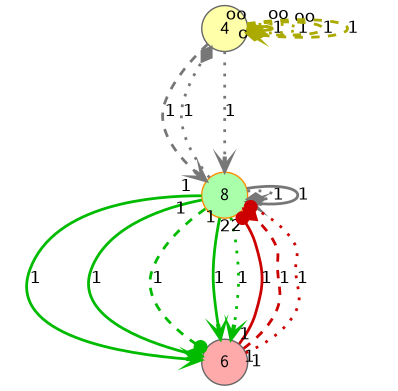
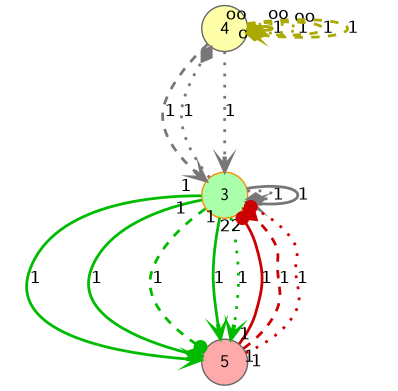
  digraph {
    rankdir=TB
    node [color=gray40 fontname=Courier fontsize=14 shape=circle style=filled]
    edge [arrowhead=vee color="#777777" fontname=Helvetica fontsize=12 minlen=2 pensize=5 penwidth=2 style=dotted]
-   n1 [color=darkorange fillcolor="#AAFFAA" height=0 label=8 style="filled,rounded" width=0]
+   n1 [color=darkorange fillcolor="#AAFFAA" height=0 label=3 style="filled,rounded" width=0]
    n2 [fillcolor="#FFFFAA" height=0 label=4 width=0]
-   n3 [fillcolor="#FFAAAA" height=0 label=6 width=0]
+   n3 [fillcolor="#FFAAAA" height=0 label=5 width=0]
    n1 -> n1 [arrowhead=diamond constraint=false label=1]
    n1 -> n1 [constraint=false label=1 style=solid]
    n1 -> n2 [arrowhead=diamond constraint=false label=1]
    n1 -> n3 [color="#00BB00" label=1 style=solid taillabel=" 1  "]
    n1 -> n3 [arrowhead=diamond color="#00BB00" label=1 style=solid taillabel="1   "]
    n1 -> n3 [arrowhead=dot color="#00BB00" label=1 style=dashed taillabel="1  "]
    n1 -> n3 [color="#00BB00" label=1 style=solid taillabel="2 "]
    n1 -> n3 [color="#00BB00" label=1 taillabel=2]
    n2 -> n1 [constraint=true label=1]
    n2 -> n1 [constraint=false label=1 style=dashed]
    n2 -> n2 [arrowhead=dot color="#AAAA00" label=1 style=solid taillabel="         oo"]
    n2 -> n2 [arrowhead=diamond color="#AAAA00" label=1 taillabel="oo   "]
    n2 -> n2 [color="#AAAA00" label=1 style=dashed taillabel="          oo"]
    n2 -> n2 [arrowhead=diamond color="#AAAA00" label=1 style=dashed taillabel="    oo"]
    n3 -> n1 [arrowhead=dot color="#CC0000" label=1 style=solid taillabel="1 "]
    n3 -> n1 [arrowhead=diamond color="#CC0000" label=1 style=dashed taillabel=1]
    n3 -> n1 [arrowhead=dot color="#CC0000" label=1 taillabel=" 1"]
  }
